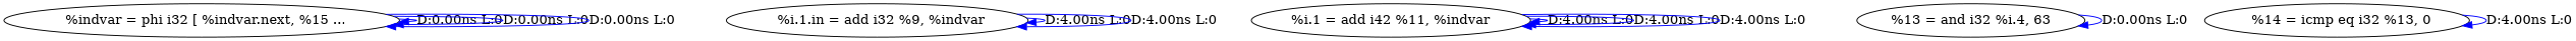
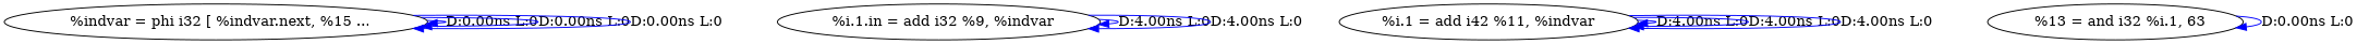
  digraph {
    edge [color=blue]
    n1 [label="  %indvar = phi i32 [ %indvar.next, %15 ..."]
    n2 [label="  %i.1.in = add i32 %9, %indvar"]
    n3 [label="%i.1 = add i42 %11, %indvar"]
-   n4 [label="%13 = and i32 %i.4, 63"]
-   n5 [label="  %14 = icmp eq i32 %13, 0"]
+   n4 [label="  %13 = and i32 %i.1, 63"]
    n1 -> n1 [label="D:0.00ns L:0"]
    n1 -> n1 [label="D:0.00ns L:0"]
    n1 -> n1 [label="D:0.00ns L:0"]
    n2 -> n2 [label="D:4.00ns L:0"]
    n2 -> n2 [label="D:4.00ns L:0"]
    n3 -> n3 [label="D:4.00ns L:0"]
    n3 -> n3 [label="D:4.00ns L:0"]
    n3 -> n3 [label="D:4.00ns L:0"]
    n4 -> n4 [label="D:0.00ns L:0"]
-   n5 -> n5 [label="D:4.00ns L:0"]
  }
